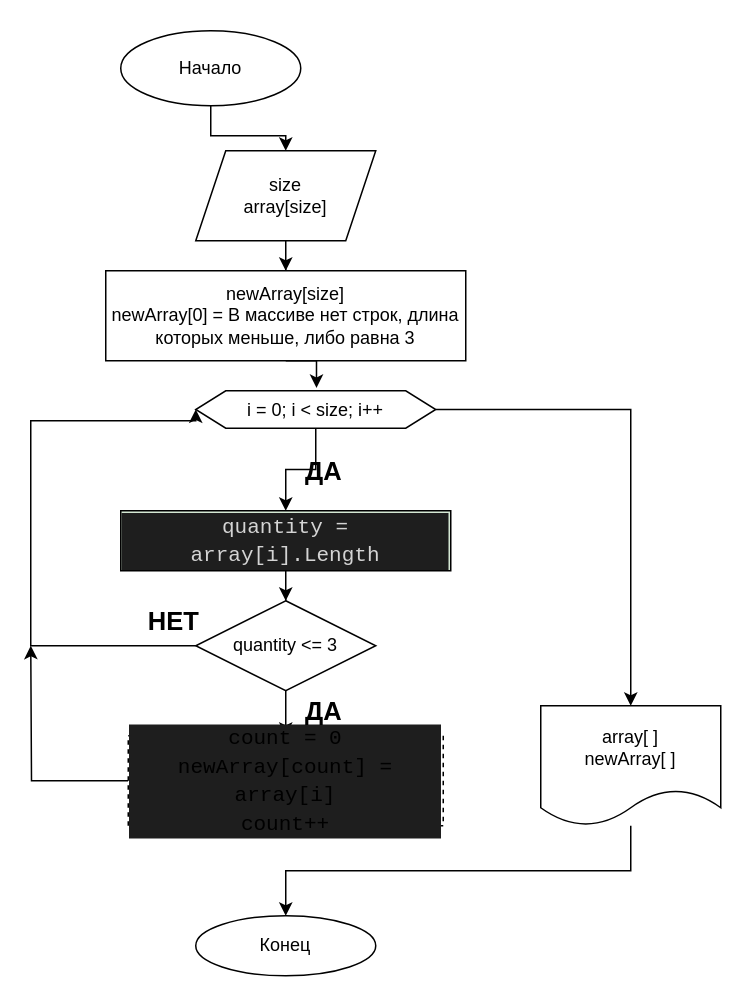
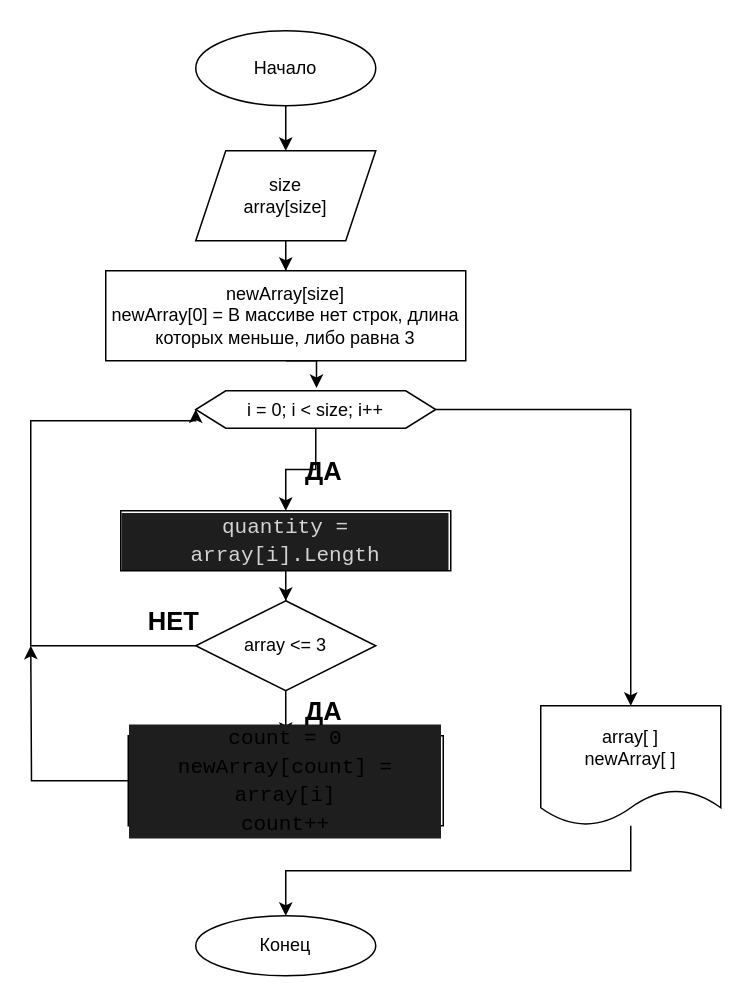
  <mxCell id="0" />
  <mxCell id="1" parent="0" />
  <mxCell id="2" style="edgeStyle=orthogonalEdgeStyle;rounded=0;orthogonalLoop=1;jettySize=auto;html=1;exitX=0.5;exitY=1;exitDx=0;exitDy=0;entryX=0.5;entryY=0;entryDx=0;entryDy=0;" edge="1" parent="1" source="3" target="5"><mxGeometry relative="1" as="geometry" /></mxCell>
- <mxCell id="3" value="Начало" style="ellipse;whiteSpace=wrap;html=1;" vertex="1" parent="1"><mxGeometry x="80" y="20" width="120" height="50" as="geometry" /></mxCell>
+ <mxCell id="3" value="Начало" style="ellipse;whiteSpace=wrap;html=1;" vertex="1" parent="1"><mxGeometry x="130" width="120" height="50" as="geometry" y="20" /></mxCell>
  <mxCell id="4" value="" style="edgeStyle=orthogonalEdgeStyle;rounded=0;orthogonalLoop=1;jettySize=auto;html=1;" edge="1" parent="1" source="5" target="7"><mxGeometry relative="1" as="geometry" /></mxCell>
  <mxCell id="5" value="size&lt;br&gt;array[size]" style="shape=parallelogram;perimeter=parallelogramPerimeter;whiteSpace=wrap;html=1;fixedSize=1;" vertex="1" parent="1"><mxGeometry x="130" y="100" width="120" height="60" as="geometry" /></mxCell>
  <mxCell id="6" style="edgeStyle=orthogonalEdgeStyle;rounded=0;orthogonalLoop=1;jettySize=auto;html=1;exitX=0.5;exitY=1;exitDx=0;exitDy=0;entryX=0.503;entryY=-0.075;entryDx=0;entryDy=0;entryPerimeter=0;" edge="1" parent="1" source="7" target="10"><mxGeometry relative="1" as="geometry" /></mxCell>
  <mxCell id="7" value="newArray[size]&lt;br&gt;newArray[0] =&amp;nbsp;В массиве нет строк, длина которых меньше, либо равна 3" style="whiteSpace=wrap;html=1;" vertex="1" parent="1"><mxGeometry x="70" y="180" width="240" height="60" as="geometry" /></mxCell>
  <mxCell id="8" value="" style="edgeStyle=orthogonalEdgeStyle;rounded=0;orthogonalLoop=1;jettySize=auto;html=1;" edge="1" parent="1" source="10" target="12"><mxGeometry relative="1" as="geometry" /></mxCell>
  <mxCell id="9" style="edgeStyle=orthogonalEdgeStyle;rounded=0;orthogonalLoop=1;jettySize=auto;html=1;exitX=1;exitY=0.5;exitDx=0;exitDy=0;entryX=0.5;entryY=0;entryDx=0;entryDy=0;" edge="1" parent="1" source="10" target="22"><mxGeometry relative="1" as="geometry" /></mxCell>
  <mxCell id="10" value="i = 0; i &amp;lt; size; i++" style="shape=hexagon;perimeter=hexagonPerimeter2;whiteSpace=wrap;html=1;fixedSize=1;" vertex="1" parent="1"><mxGeometry x="130" y="260" width="160" height="25" as="geometry" /></mxCell>
  <mxCell id="11" value="" style="edgeStyle=orthogonalEdgeStyle;rounded=0;orthogonalLoop=1;jettySize=auto;html=1;" edge="1" parent="1" source="12" target="15"><mxGeometry relative="1" as="geometry" /></mxCell>
- <mxCell id="12" value="&lt;div style=&quot;background-color: rgb(30, 30, 30); font-family: Consolas, &amp;quot;Courier New&amp;quot;, monospace; font-size: 14px; line-height: 19px;&quot;&gt;&lt;font color=&quot;#d4d4d4&quot;&gt;quantity = array[i].Length&lt;/font&gt;&lt;/div&gt;" style="whiteSpace=wrap;html=1;fillColor=#d5e8d4;" vertex="1" parent="1"><mxGeometry x="80" y="340" width="220" height="40" as="geometry" /></mxCell>
+ <mxCell id="12" value="&lt;div style=&quot;background-color: rgb(30, 30, 30); font-family: Consolas, &amp;quot;Courier New&amp;quot;, monospace; font-size: 14px; line-height: 19px;&quot;&gt;&lt;font color=&quot;#d4d4d4&quot;&gt;quantity = array[i].Length&lt;/font&gt;&lt;/div&gt;" style="whiteSpace=wrap;html=1;" vertex="1" parent="1"><mxGeometry x="80" y="340" width="220" height="40" as="geometry" /></mxCell>
  <mxCell id="13" value="" style="edgeStyle=orthogonalEdgeStyle;rounded=0;orthogonalLoop=1;jettySize=auto;html=1;" edge="1" parent="1" source="15" target="17"><mxGeometry relative="1" as="geometry" /></mxCell>
  <mxCell id="14" style="edgeStyle=orthogonalEdgeStyle;rounded=0;orthogonalLoop=1;jettySize=auto;html=1;exitX=0;exitY=0.5;exitDx=0;exitDy=0;entryX=0;entryY=0.5;entryDx=0;entryDy=0;" edge="1" parent="1" source="15" target="10"><mxGeometry relative="1" as="geometry"><Array as="points"><mxPoint x="20" y="430" /><mxPoint x="20" y="280" /></Array></mxGeometry></mxCell>
- <mxCell id="15" value="quantity &amp;lt;= 3" style="rhombus;whiteSpace=wrap;html=1;" vertex="1" parent="1"><mxGeometry x="130" y="400" width="120" height="60" as="geometry" /></mxCell>
+ <mxCell id="15" value="array &amp;lt;= 3" style="rhombus;whiteSpace=wrap;html=1;" vertex="1" parent="1"><mxGeometry x="130" y="400" width="120" height="60" as="geometry" /></mxCell>
  <mxCell id="16" style="edgeStyle=orthogonalEdgeStyle;rounded=0;orthogonalLoop=1;jettySize=auto;html=1;exitX=0;exitY=0.5;exitDx=0;exitDy=0;" edge="1" parent="1" source="17"><mxGeometry relative="1" as="geometry"><mxPoint x="20" y="430" as="targetPoint" /></mxGeometry></mxCell>
- <mxCell id="17" value="&lt;div style=&quot;background-color: rgb(30, 30, 30); font-family: Consolas, &amp;quot;Courier New&amp;quot;, monospace; font-size: 14px; line-height: 19px;&quot;&gt;&lt;div style=&quot;&quot;&gt;count = 0&lt;/div&gt;&lt;div style=&quot;&quot;&gt;newArray[count] = array[i]&lt;/div&gt;&lt;div style=&quot;&quot;&gt;count++&lt;/div&gt;&lt;/div&gt;" style="whiteSpace=wrap;html=1;dashed=1;" vertex="1" parent="1"><mxGeometry x="85" y="490" width="210" height="60" as="geometry" /></mxCell>
+ <mxCell id="17" value="&lt;div style=&quot;background-color: rgb(30, 30, 30); font-family: Consolas, &amp;quot;Courier New&amp;quot;, monospace; font-size: 14px; line-height: 19px;&quot;&gt;&lt;div style=&quot;&quot;&gt;count = 0&lt;/div&gt;&lt;div style=&quot;&quot;&gt;newArray[count] = array[i]&lt;/div&gt;&lt;div style=&quot;&quot;&gt;count++&lt;/div&gt;&lt;/div&gt;" style="whiteSpace=wrap;html=1;" vertex="1" parent="1"><mxGeometry x="85" y="490" width="210" height="60" as="geometry" /></mxCell>
  <mxCell id="18" value="&lt;font style=&quot;font-size: 17px;&quot;&gt;&lt;b&gt;ДА&lt;/b&gt;&lt;/font&gt;" style="text;html=1;align=center;verticalAlign=middle;resizable=0;points=[];autosize=1;strokeColor=none;fillColor=none;" vertex="1" parent="1"><mxGeometry x="190" y="300" width="50" height="30" as="geometry" /></mxCell>
  <mxCell id="19" value="&lt;font style=&quot;font-size: 17px;&quot;&gt;&lt;b&gt;ДА&lt;/b&gt;&lt;/font&gt;" style="text;html=1;align=center;verticalAlign=middle;resizable=0;points=[];autosize=1;strokeColor=none;fillColor=none;" vertex="1" parent="1"><mxGeometry x="190" y="460" width="50" height="30" as="geometry" /></mxCell>
  <mxCell id="20" value="&lt;span style=&quot;font-size: 17px;&quot;&gt;&lt;b&gt;НЕТ&lt;/b&gt;&lt;/span&gt;" style="text;html=1;align=center;verticalAlign=middle;resizable=0;points=[];autosize=1;strokeColor=none;fillColor=none;" vertex="1" parent="1"><mxGeometry x="85" y="400" width="60" height="30" as="geometry" /></mxCell>
  <mxCell id="21" value="" style="edgeStyle=orthogonalEdgeStyle;rounded=0;orthogonalLoop=1;jettySize=auto;html=1;entryX=0.5;entryY=0;entryDx=0;entryDy=0;" edge="1" parent="1" source="22" target="23"><mxGeometry relative="1" as="geometry"><Array as="points"><mxPoint x="420" y="580" /><mxPoint x="190" y="580" /></Array></mxGeometry></mxCell>
  <mxCell id="22" value="array[ ]&lt;br&gt;newArray[ ]" style="shape=document;whiteSpace=wrap;html=1;boundedLbl=1;" vertex="1" parent="1"><mxGeometry x="360" y="470" width="120" height="80" as="geometry" /></mxCell>
  <mxCell id="23" value="Конец" style="ellipse;whiteSpace=wrap;html=1;" vertex="1" parent="1"><mxGeometry x="130" y="610" width="120" height="40" as="geometry" /></mxCell>
